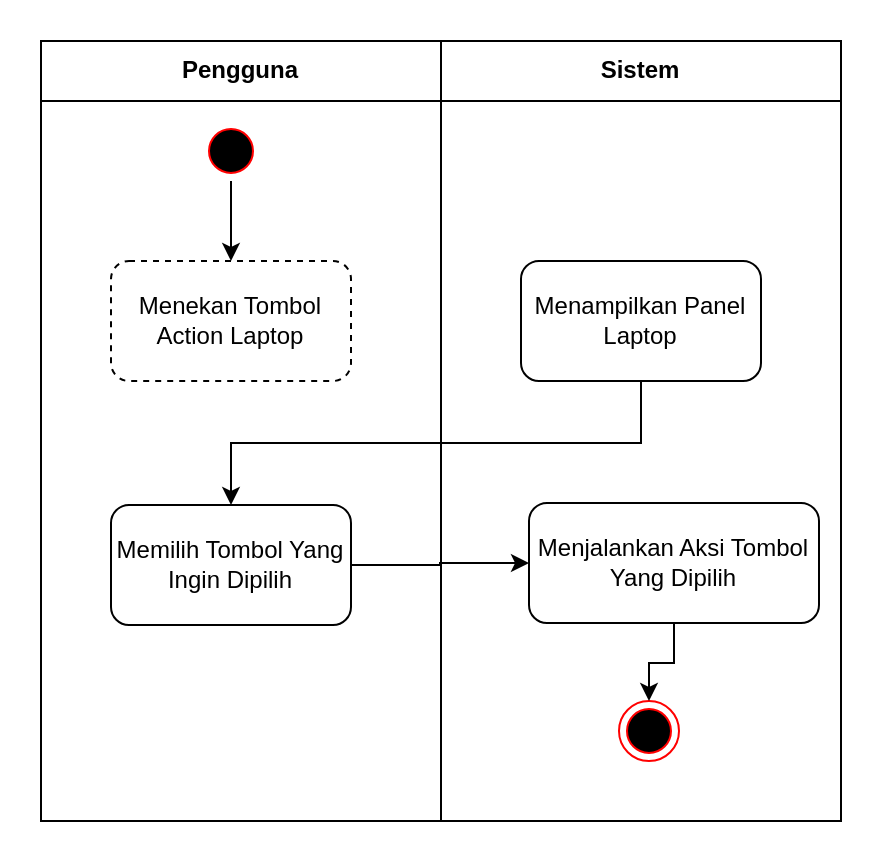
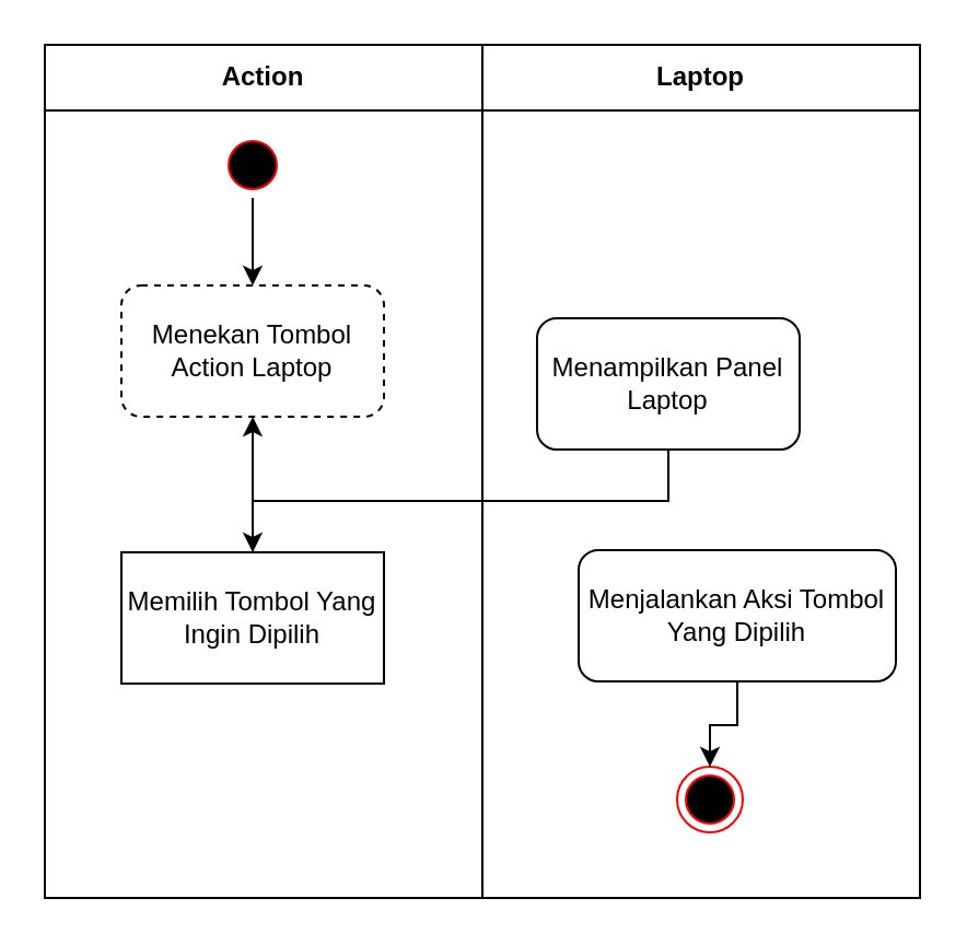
  <mxCell id="0" />
  <mxCell id="1" parent="0" />
- <mxCell id="2" value="Pengguna" style="swimlane;whiteSpace=wrap;html=1;startSize=30;" parent="1" vertex="1"><mxGeometry x="20" y="20" width="200" height="390" as="geometry" /></mxCell>
+ <mxCell id="2" value="Action" style="swimlane;whiteSpace=wrap;html=1;startSize=30;" parent="1" vertex="1"><mxGeometry x="20" y="20" width="200" height="390" as="geometry" /></mxCell>
  <mxCell id="3" style="edgeStyle=orthogonalEdgeStyle;rounded=0;orthogonalLoop=1;jettySize=auto;html=1;entryX=0.5;entryY=0;entryDx=0;entryDy=0;" parent="2" source="4" target="5" edge="1"><mxGeometry relative="1" as="geometry" /></mxCell>
  <mxCell id="4" value="" style="ellipse;html=1;shape=startState;fillColor=#000000;strokeColor=#ff0000;" parent="2" vertex="1"><mxGeometry x="80" y="40" width="30" height="30" as="geometry" /></mxCell>
  <mxCell id="5" value="Menekan Tombol&lt;div&gt;Action Laptop&lt;/div&gt;" style="rounded=1;whiteSpace=wrap;html=1;dashed=1;" parent="2" vertex="1"><mxGeometry x="35" y="110" width="120" height="60" as="geometry" /></mxCell>
- <mxCell id="6" value="Memilih Tombol Yang Ingin Dipilih" style="whiteSpace=wrap;html=1;rounded=1;" parent="2" vertex="1"><mxGeometry x="35" y="232" width="120" height="60" as="geometry" /></mxCell>
- <mxCell id="7" value="Sistem" style="swimlane;whiteSpace=wrap;html=1;startSize=30;" parent="1" vertex="1"><mxGeometry x="220" y="20" width="200" height="390" as="geometry" /></mxCell>
- <mxCell id="8" value="Menampilkan Panel Laptop" style="whiteSpace=wrap;html=1;rounded=1;" parent="7" vertex="1"><mxGeometry x="40" y="110" width="120" height="60" as="geometry" /></mxCell>
+ <mxCell id="6" value="Memilih Tombol Yang Ingin Dipilih" style="whiteSpace=wrap;html=1;rounded=0;" parent="2" vertex="1"><mxGeometry x="35" y="232" width="120" height="60" as="geometry" /></mxCell>
+ <mxCell id="7" value="Laptop" style="swimlane;whiteSpace=wrap;html=1;startSize=30;" parent="1" vertex="1"><mxGeometry x="220" y="20" width="200" height="390" as="geometry" /></mxCell>
+ <mxCell id="8" value="Menampilkan Panel Laptop" style="whiteSpace=wrap;html=1;rounded=1;" parent="7" vertex="1"><mxGeometry x="25" y="125" width="120" height="60" as="geometry" /></mxCell>
  <mxCell id="9" value="" style="ellipse;html=1;shape=endState;fillColor=#000000;strokeColor=#ff0000;" parent="7" vertex="1"><mxGeometry x="89" y="330" width="30" height="30" as="geometry" /></mxCell>
  <mxCell id="10" style="edgeStyle=orthogonalEdgeStyle;rounded=0;orthogonalLoop=1;jettySize=auto;html=1;entryX=0.5;entryY=0;entryDx=0;entryDy=0;" edge="1" parent="7" source="11" target="9"><mxGeometry relative="1" as="geometry" /></mxCell>
  <mxCell id="11" value="Menjalankan Aksi Tombol Yang Dipilih" style="whiteSpace=wrap;html=1;rounded=1;" parent="7" vertex="1"><mxGeometry x="44" y="231" width="145" height="60" as="geometry" /></mxCell>
  <mxCell id="12" style="edgeStyle=orthogonalEdgeStyle;rounded=0;orthogonalLoop=1;jettySize=auto;html=1;exitX=0.5;exitY=1;exitDx=0;exitDy=0;entryX=0.5;entryY=0;entryDx=0;entryDy=0;" parent="1" source="8" target="6" edge="1"><mxGeometry relative="1" as="geometry" /></mxCell>
- <mxCell id="13" style="edgeStyle=orthogonalEdgeStyle;rounded=0;orthogonalLoop=1;jettySize=auto;html=1;entryX=0;entryY=0.5;entryDx=0;entryDy=0;" parent="1" source="6" target="11" edge="1"><mxGeometry relative="1" as="geometry"><mxPoint x="250" y="282" as="targetPoint" /></mxGeometry></mxCell>
+ <mxCell id="13" style="edgeStyle=orthogonalEdgeStyle;rounded=0;orthogonalLoop=1;jettySize=auto;html=1;" parent="1" source="6" target="5" edge="1"><mxGeometry relative="1" as="geometry"><mxPoint x="250" y="282" as="targetPoint" /></mxGeometry></mxCell>
